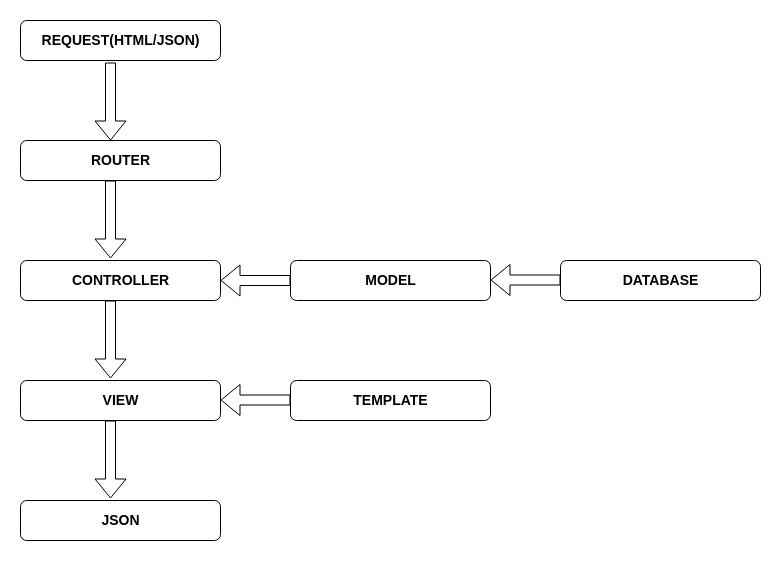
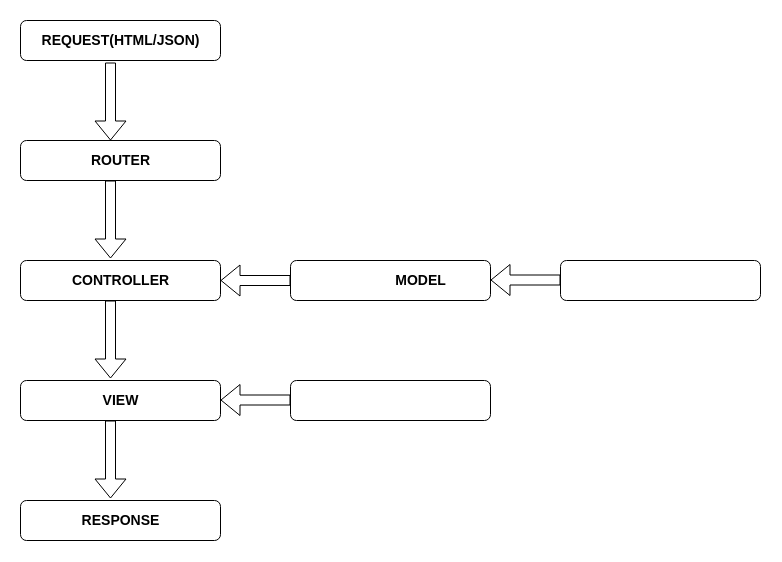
  <mxCell id="0" />
  <mxCell id="1" parent="0" />
  <mxCell id="2" value="" style="rounded=1;whiteSpace=wrap;html=1;" vertex="1" parent="1"><mxGeometry x="20" y="20" width="200" height="40" as="geometry" /></mxCell>
  <mxCell id="3" value="REQUEST(HTML/JSON)" style="text;html=1;resizable=0;autosize=1;align=center;verticalAlign=middle;points=[];fillColor=none;strokeColor=none;rounded=0;fontSize=14;fontStyle=1" vertex="1" parent="1"><mxGeometry x="35" y="30" width="170" height="20" as="geometry" /></mxCell>
  <mxCell id="4" value="" style="rounded=1;whiteSpace=wrap;html=1;" vertex="1" parent="1"><mxGeometry x="20" y="140" width="200" height="40" as="geometry" /></mxCell>
  <mxCell id="5" value="ROUTER" style="text;html=1;resizable=0;autosize=1;align=center;verticalAlign=middle;points=[];fillColor=none;strokeColor=none;rounded=0;fontSize=14;fontStyle=1" vertex="1" parent="1"><mxGeometry x="85" y="150" width="70" height="20" as="geometry" /></mxCell>
  <mxCell id="6" value="" style="rounded=1;whiteSpace=wrap;html=1;" vertex="1" parent="1"><mxGeometry x="20" y="260" width="200" height="40" as="geometry" /></mxCell>
  <mxCell id="7" value="CONTROLLER" style="text;html=1;resizable=0;autosize=1;align=center;verticalAlign=middle;points=[];fillColor=none;strokeColor=none;rounded=0;fontSize=14;fontStyle=1" vertex="1" parent="1"><mxGeometry x="65" y="270" width="110" height="20" as="geometry" /></mxCell>
  <mxCell id="8" value="" style="rounded=1;whiteSpace=wrap;html=1;" vertex="1" parent="1"><mxGeometry x="20" y="380" width="200" height="40" as="geometry" /></mxCell>
  <mxCell id="9" value="VIEW" style="text;html=1;resizable=0;autosize=1;align=center;verticalAlign=middle;points=[];fillColor=none;strokeColor=none;rounded=0;fontSize=14;fontStyle=1" vertex="1" parent="1"><mxGeometry x="95" y="390" width="50" height="20" as="geometry" /></mxCell>
  <mxCell id="10" value="" style="rounded=1;whiteSpace=wrap;html=1;" vertex="1" parent="1"><mxGeometry x="20" y="500" width="200" height="40" as="geometry" /></mxCell>
- <mxCell id="11" value="JSON" style="text;html=1;resizable=0;autosize=1;align=center;verticalAlign=middle;points=[];fillColor=none;strokeColor=none;rounded=0;fontSize=14;fontStyle=1" vertex="1" parent="1"><mxGeometry x="75" y="510" width="90" height="20" as="geometry" /></mxCell>
+ <mxCell id="11" value="RESPONSE" style="text;html=1;resizable=0;autosize=1;align=center;verticalAlign=middle;points=[];fillColor=none;strokeColor=none;rounded=0;fontSize=14;fontStyle=1" vertex="1" parent="1"><mxGeometry x="75" y="510" width="90" height="20" as="geometry" /></mxCell>
  <mxCell id="12" value="" style="rounded=1;whiteSpace=wrap;html=1;" vertex="1" parent="1"><mxGeometry x="290" y="260" width="200" height="40" as="geometry" /></mxCell>
- <mxCell id="13" value="MODEL" style="text;html=1;resizable=0;autosize=1;align=center;verticalAlign=middle;points=[];fillColor=none;strokeColor=none;rounded=0;fontSize=14;fontStyle=1" vertex="1" parent="1"><mxGeometry x="355" y="270" width="70" height="20" as="geometry" /></mxCell>
+ <mxCell id="13" value="MODEL" style="text;html=1;resizable=0;autosize=1;align=center;verticalAlign=middle;points=[];fillColor=none;strokeColor=none;rounded=0;fontSize=14;fontStyle=1" vertex="1" parent="1"><mxGeometry x="385" y="270" width="70" height="20" as="geometry" /></mxCell>
  <mxCell id="14" value="" style="rounded=1;whiteSpace=wrap;html=1;" vertex="1" parent="1"><mxGeometry x="560" y="260" width="200" height="40" as="geometry" /></mxCell>
- <mxCell id="15" value="DATABASE" style="text;html=1;resizable=0;autosize=1;align=center;verticalAlign=middle;points=[];fillColor=none;strokeColor=none;rounded=0;fontSize=14;fontStyle=1" vertex="1" parent="1"><mxGeometry x="615" y="270" width="90" height="20" as="geometry" /></mxCell>
  <mxCell id="16" value="" style="rounded=1;whiteSpace=wrap;html=1;" vertex="1" parent="1"><mxGeometry x="290" y="380" width="200" height="40" as="geometry" /></mxCell>
- <mxCell id="17" value="TEMPLATE" style="text;html=1;resizable=0;autosize=1;align=center;verticalAlign=middle;points=[];fillColor=none;strokeColor=none;rounded=0;fontSize=14;fontStyle=1" vertex="1" parent="1"><mxGeometry x="345" y="390" width="90" height="20" as="geometry" /></mxCell>
  <mxCell id="18" value="" style="shape=flexArrow;endArrow=classic;html=1;fontSize=14;" edge="1" parent="1"><mxGeometry width="50" height="50" relative="1" as="geometry"><mxPoint x="110" y="62" as="sourcePoint" /><mxPoint x="110" y="140" as="targetPoint" /></mxGeometry></mxCell>
  <mxCell id="19" value="" style="shape=flexArrow;endArrow=classic;html=1;fontSize=14;" edge="1" parent="1"><mxGeometry width="50" height="50" relative="1" as="geometry"><mxPoint x="110" y="180" as="sourcePoint" /><mxPoint x="110" y="258" as="targetPoint" /></mxGeometry></mxCell>
  <mxCell id="20" value="" style="shape=flexArrow;endArrow=classic;html=1;fontSize=14;" edge="1" parent="1"><mxGeometry width="50" height="50" relative="1" as="geometry"><mxPoint x="110" y="300" as="sourcePoint" /><mxPoint x="110" y="378" as="targetPoint" /></mxGeometry></mxCell>
  <mxCell id="21" value="" style="shape=flexArrow;endArrow=classic;html=1;fontSize=14;" edge="1" parent="1"><mxGeometry width="50" height="50" relative="1" as="geometry"><mxPoint x="110" y="420" as="sourcePoint" /><mxPoint x="110" y="498" as="targetPoint" /></mxGeometry></mxCell>
  <mxCell id="22" value="" style="shape=flexArrow;endArrow=classic;html=1;fontSize=14;exitX=0;exitY=0.5;exitDx=0;exitDy=0;entryX=1;entryY=0.5;entryDx=0;entryDy=0;" edge="1" parent="1" source="12" target="6"><mxGeometry width="50" height="50" relative="1" as="geometry"><mxPoint x="120" y="310" as="sourcePoint" /><mxPoint x="120" y="388" as="targetPoint" /></mxGeometry></mxCell>
  <mxCell id="23" value="" style="shape=flexArrow;endArrow=classic;html=1;fontSize=14;exitX=0;exitY=0.5;exitDx=0;exitDy=0;entryX=1;entryY=0.5;entryDx=0;entryDy=0;" edge="1" parent="1"><mxGeometry width="50" height="50" relative="1" as="geometry"><mxPoint x="290" y="399.5" as="sourcePoint" /><mxPoint x="220" y="399.5" as="targetPoint" /></mxGeometry></mxCell>
  <mxCell id="24" value="" style="shape=flexArrow;endArrow=classic;html=1;fontSize=14;exitX=0;exitY=0.5;exitDx=0;exitDy=0;entryX=1;entryY=0.5;entryDx=0;entryDy=0;" edge="1" parent="1"><mxGeometry width="50" height="50" relative="1" as="geometry"><mxPoint x="560" y="279.5" as="sourcePoint" /><mxPoint x="490" y="279.5" as="targetPoint" /></mxGeometry></mxCell>
